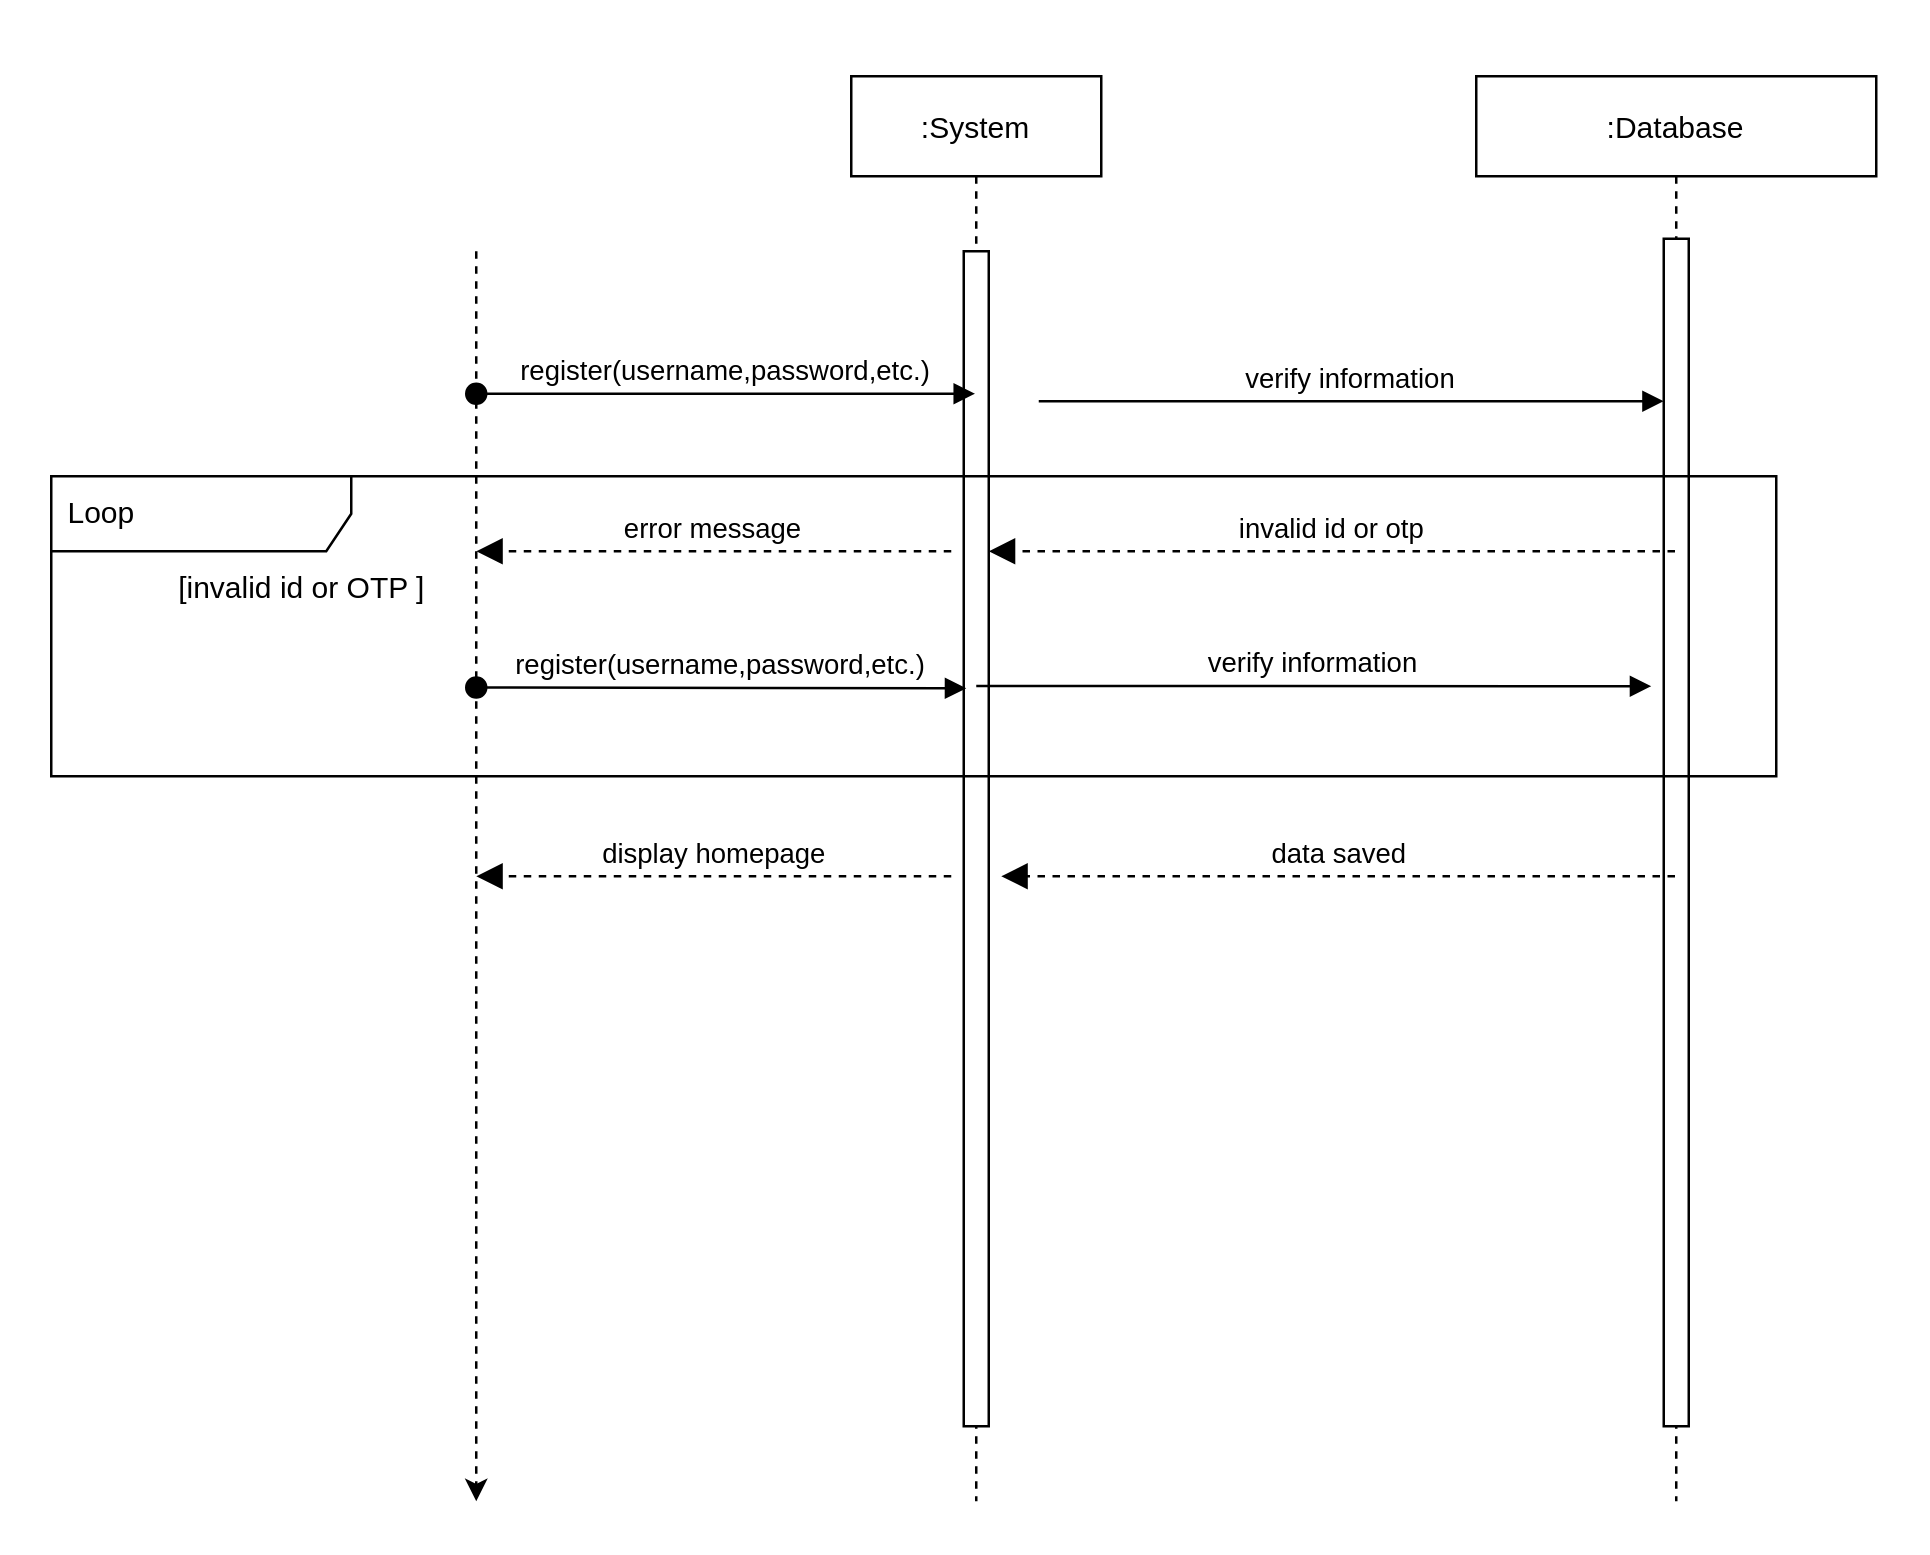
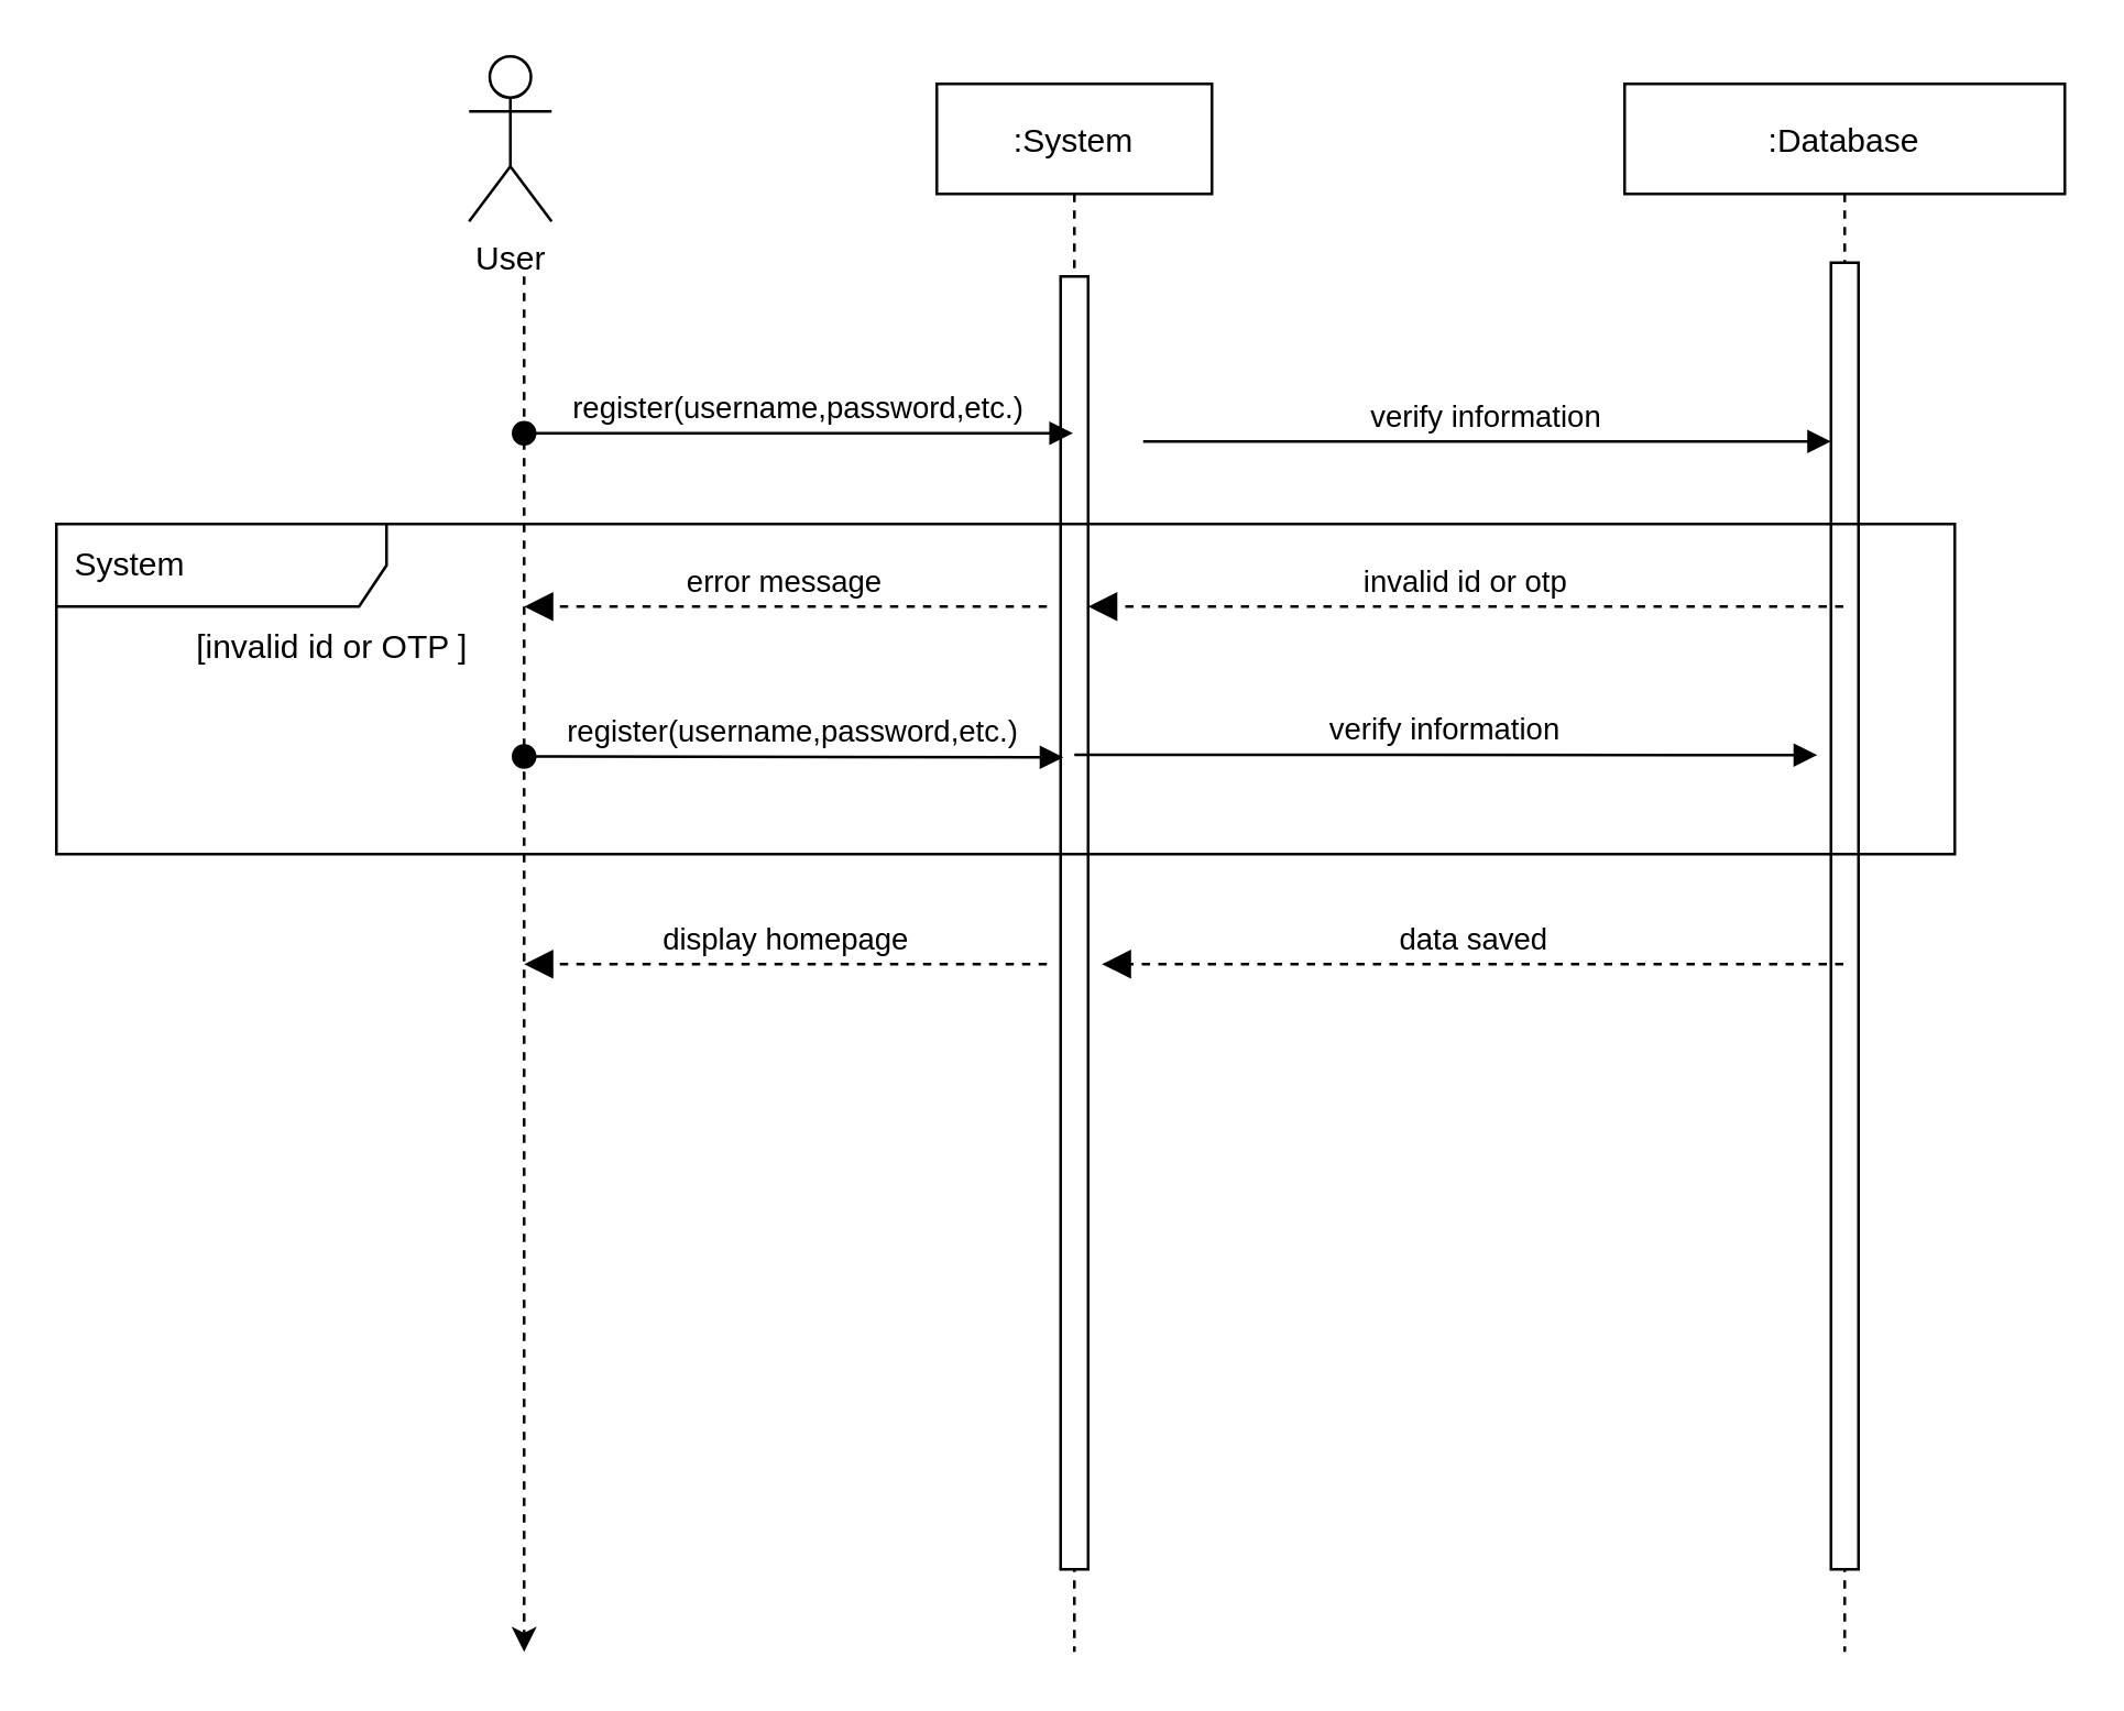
  <mxCell id="0" />
  <mxCell id="1" parent="0" />
  <mxCell id="2" value=":System" style="shape=umlLifeline;perimeter=lifelinePerimeter;container=1;collapsible=0;recursiveResize=0;rounded=0;shadow=0;strokeWidth=1;" parent="1" vertex="1"><mxGeometry x="340" y="30" width="100" height="570" as="geometry" /></mxCell>
  <mxCell id="3" value="" style="points=[];perimeter=orthogonalPerimeter;rounded=0;shadow=0;strokeWidth=1;" parent="2" vertex="1"><mxGeometry x="45" y="70" width="10" height="470" as="geometry" /></mxCell>
  <mxCell id="4" value="register(username,password,etc.)" style="verticalAlign=bottom;startArrow=oval;endArrow=block;startSize=8;shadow=0;strokeWidth=1;" parent="2" target="2" edge="1"><mxGeometry relative="1" as="geometry"><mxPoint x="-150" y="127" as="sourcePoint" /><Array as="points" /></mxGeometry></mxCell>
  <mxCell id="5" value=":Database" style="shape=umlLifeline;perimeter=lifelinePerimeter;container=1;collapsible=0;recursiveResize=0;rounded=0;shadow=0;strokeWidth=1;" parent="1" vertex="1"><mxGeometry x="590" y="30" width="160" height="570" as="geometry" /></mxCell>
  <mxCell id="6" value="" style="points=[];perimeter=orthogonalPerimeter;rounded=0;shadow=0;strokeWidth=1;" parent="5" vertex="1"><mxGeometry x="75" y="65" width="10" height="475" as="geometry" /></mxCell>
  <mxCell id="7" value="verify information" style="verticalAlign=bottom;endArrow=block;shadow=0;strokeWidth=1;" parent="5" target="6" edge="1"><mxGeometry relative="1" as="geometry"><mxPoint x="-175" y="130" as="sourcePoint" /><mxPoint x="65" y="130" as="targetPoint" /></mxGeometry></mxCell>
+ <mxCell id="8" value="User" style="shape=umlActor;verticalLabelPosition=bottom;verticalAlign=top;html=1;outlineConnect=0;" parent="1" vertex="1"><mxGeometry x="170" y="20" width="30" height="60" as="geometry" /></mxCell>
  <mxCell id="9" value="" style="endArrow=classic;html=1;rounded=0;dashed=1;" parent="1" edge="1"><mxGeometry width="50" height="50" relative="1" as="geometry"><mxPoint x="190" y="100" as="sourcePoint" /><mxPoint x="190" y="600" as="targetPoint" /></mxGeometry></mxCell>
  <mxCell id="10" value="[invalid id or OTP ]" style="text;html=1;resizable=0;autosize=1;align=center;verticalAlign=middle;points=[];fillColor=none;strokeColor=none;rounded=0;" parent="1" vertex="1"><mxGeometry x="60" y="220" width="120" height="30" as="geometry" /></mxCell>
  <mxCell id="11" value="register(username,password,etc.)" style="verticalAlign=bottom;startArrow=oval;endArrow=block;startSize=8;shadow=0;strokeWidth=1;entryX=0.1;entryY=0.372;entryDx=0;entryDy=0;entryPerimeter=0;" parent="1" target="3" edge="1"><mxGeometry relative="1" as="geometry"><mxPoint x="190" y="274.5" as="sourcePoint" /><mxPoint x="380" y="275" as="targetPoint" /><Array as="points" /></mxGeometry></mxCell>
  <mxCell id="12" value="verify information" style="verticalAlign=bottom;endArrow=block;shadow=0;strokeWidth=1;exitX=0.5;exitY=0.37;exitDx=0;exitDy=0;exitPerimeter=0;" parent="1" source="3" edge="1"><mxGeometry relative="1" as="geometry"><mxPoint x="400" y="274" as="sourcePoint" /><mxPoint x="660" y="274" as="targetPoint" /></mxGeometry></mxCell>
  <mxCell id="13" value="data saved" style="html=1;verticalAlign=bottom;labelBackgroundColor=none;endArrow=block;endFill=1;rounded=0;endSize=8;dashed=1;" parent="1" source="5" edge="1"><mxGeometry width="160" relative="1" as="geometry"><mxPoint x="190" y="350" as="sourcePoint" /><mxPoint x="400" y="350" as="targetPoint" /></mxGeometry></mxCell>
  <mxCell id="14" value="display homepage" style="html=1;verticalAlign=bottom;labelBackgroundColor=none;endArrow=block;endFill=1;rounded=0;endSize=8;dashed=1;" parent="1" edge="1"><mxGeometry width="160" relative="1" as="geometry"><mxPoint x="380" y="350" as="sourcePoint" /><mxPoint x="190" y="350" as="targetPoint" /></mxGeometry></mxCell>
  <mxCell id="15" value="error message" style="verticalAlign=bottom;endArrow=block;shadow=0;strokeWidth=1;dashed=1;endSize=8;" parent="1" edge="1"><mxGeometry relative="1" as="geometry"><mxPoint x="380" y="220" as="sourcePoint" /><mxPoint x="190" y="220" as="targetPoint" /><Array as="points"><mxPoint x="340" y="220" /><mxPoint x="240" y="220" /></Array></mxGeometry></mxCell>
  <mxCell id="16" value="invalid id or otp" style="verticalAlign=bottom;endArrow=block;shadow=0;strokeWidth=1;dashed=1;endSize=8;" parent="1" source="5" edge="1"><mxGeometry relative="1" as="geometry"><mxPoint x="645" y="220" as="sourcePoint" /><mxPoint x="395" y="220" as="targetPoint" /><Array as="points" /></mxGeometry></mxCell>
- <mxCell id="17" value="Loop" style="shape=umlFrame;whiteSpace=wrap;html=1;width=120;height=30;boundedLbl=1;verticalAlign=middle;align=left;spacingLeft=5;" parent="1" vertex="1"><mxGeometry x="20" y="190" width="690" height="120" as="geometry" /></mxCell>
+ <mxCell id="17" value="System" style="shape=umlFrame;whiteSpace=wrap;html=1;width=120;height=30;boundedLbl=1;verticalAlign=middle;align=left;spacingLeft=5;" parent="1" vertex="1"><mxGeometry x="20" y="190" width="690" height="120" as="geometry" /></mxCell>
